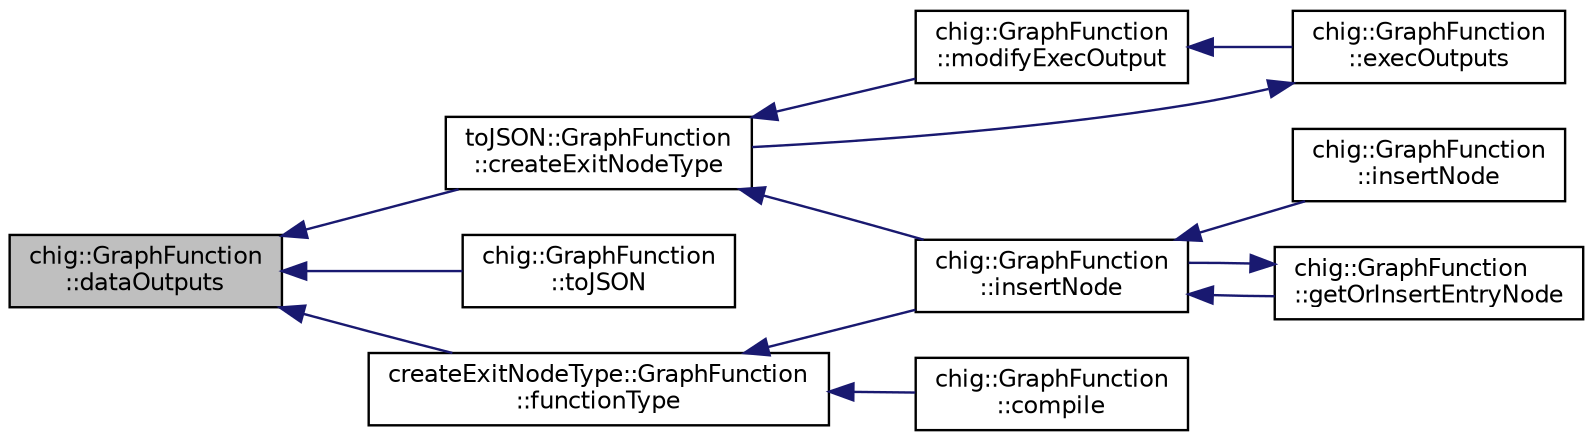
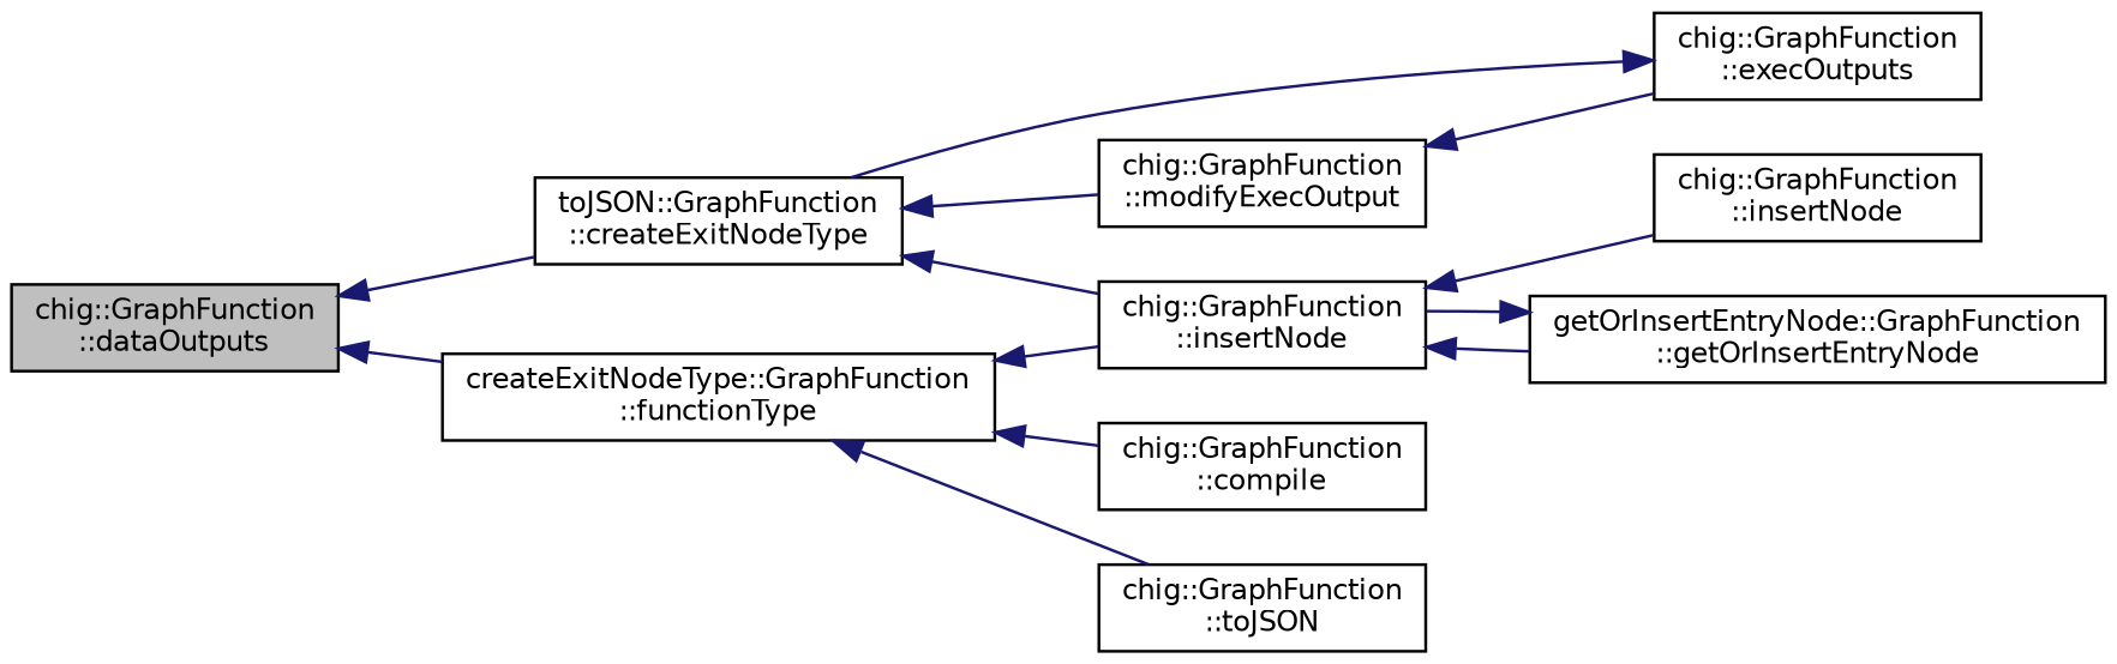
  digraph {
    rankdir=LR
    node [color=black fillcolor=white fontname=Helvetica fontsize=10 shape=record style=filled]
    edge [color=midnightblue dir=back fontname=Helvetica fontsize=10 labelfontname=Helvetica labelfontsize=10 style=solid]
    n1 [fillcolor=grey75 fontcolor=black height=0.2 label="chig::GraphFunction\l::dataOutputs" width=0.4]
    n2 [height=0.2 label="toJSON::GraphFunction\l::createExitNodeType" width=0.4]
    n3 [height=0.2 label="chig::GraphFunction\l::toJSON" width=0.4]
    n4 [height=0.2 label="createExitNodeType::GraphFunction\l::functionType" width=0.4]
    n5 [height=0.2 label="chig::GraphFunction\l::compile" width=0.4]
    n6 [height=0.2 label="chig::GraphFunction\l::insertNode" width=0.4]
    n7 [height=0.2 label="chig::GraphFunction\l::modifyExecOutput" width=0.4]
    n8 [height=0.2 label="chig::GraphFunction\l::insertNode" width=0.4]
-   n9 [height=0.2 label="chig::GraphFunction\l::getOrInsertEntryNode" width=0.4]
+   n9 [height=0.2 label="getOrInsertEntryNode::GraphFunction\l::getOrInsertEntryNode" width=0.4]
    n10 [height=0.2 label="chig::GraphFunction\l::execOutputs" width=0.4]
    n1 -> n2
-   n1 -> n3
+   n4 -> n3
    n1 -> n4
    n2 -> n6
    n2 -> n7
    n4 -> n5
    n4 -> n6
    n6 -> n8
    n6 -> n9
    n7 -> n10
    n9 -> n6
    n10 -> n2
  }
